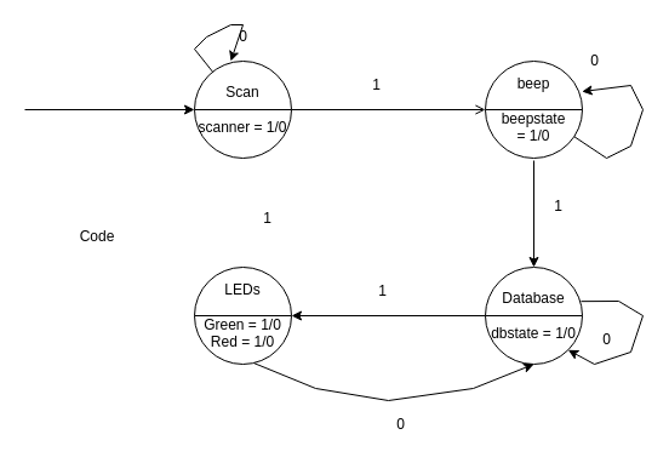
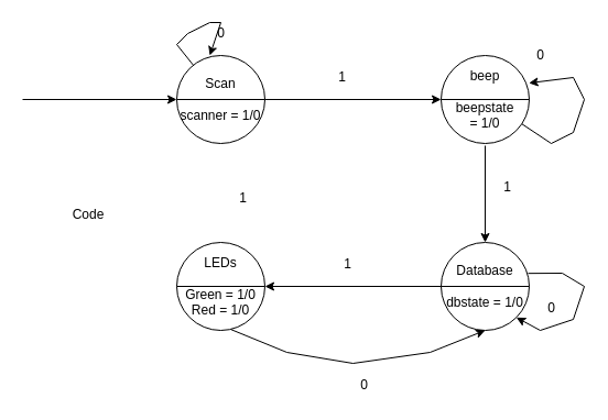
  <mxCell id="0" />
  <mxCell id="1" parent="0" />
  <mxCell id="2" value="Scan&lt;br&gt;&lt;br&gt;scanner = 1/0" style="shape=lineEllipse;perimeter=ellipsePerimeter;whiteSpace=wrap;html=1;backgroundOutline=1;" vertex="1" parent="1"><mxGeometry x="160" y="50" width="80" height="80" as="geometry" /></mxCell>
  <mxCell id="3" value="beep&lt;br&gt;&lt;br&gt;beepstate &lt;br&gt;= 1/0" style="shape=lineEllipse;perimeter=ellipsePerimeter;whiteSpace=wrap;html=1;backgroundOutline=1;" vertex="1" parent="1"><mxGeometry x="400" y="50" width="80" height="80" as="geometry" /></mxCell>
  <mxCell id="4" value="Database&lt;br&gt;&lt;br&gt;dbstate = 1/0" style="shape=lineEllipse;perimeter=ellipsePerimeter;whiteSpace=wrap;html=1;backgroundOutline=1;" vertex="1" parent="1"><mxGeometry x="400" y="220" width="80" height="80" as="geometry" /></mxCell>
  <mxCell id="5" value="LEDs&lt;br&gt;&lt;br&gt;Green = 1/0&lt;br&gt;Red = 1/0" style="shape=lineEllipse;perimeter=ellipsePerimeter;whiteSpace=wrap;html=1;backgroundOutline=1;" vertex="1" parent="1"><mxGeometry x="160" y="220" width="80" height="80" as="geometry" /></mxCell>
  <mxCell id="6" value="" style="endArrow=classic;html=1;rounded=0;entryX=0;entryY=0.5;entryDx=0;entryDy=0;" edge="1" parent="1" target="2"><mxGeometry width="50" height="50" relative="1" as="geometry"><mxPoint x="20" y="90" as="sourcePoint" /><mxPoint x="70" y="70" as="targetPoint" /></mxGeometry></mxCell>
  <mxCell id="7" value="Code" style="text;html=1;strokeColor=none;fillColor=none;align=center;verticalAlign=middle;whiteSpace=wrap;rounded=0;" vertex="1" parent="1"><mxGeometry x="50" y="180" width="60" height="30" as="geometry" /></mxCell>
- <mxCell id="8" value="" style="endArrow=open;html=1;rounded=0;exitX=1;exitY=0.5;exitDx=0;exitDy=0;entryX=0;entryY=0.5;entryDx=0;entryDy=0;" edge="1" parent="1" source="2" target="3"><mxGeometry width="50" height="50" relative="1" as="geometry"><mxPoint x="270" y="120" as="sourcePoint" /><mxPoint x="320" y="70" as="targetPoint" /></mxGeometry></mxCell>
+ <mxCell id="8" value="" style="endArrow=classic;html=1;rounded=0;exitX=1;exitY=0.5;exitDx=0;exitDy=0;entryX=0;entryY=0.5;entryDx=0;entryDy=0;" edge="1" parent="1" source="2" target="3"><mxGeometry width="50" height="50" relative="1" as="geometry"><mxPoint x="270" y="120" as="sourcePoint" /><mxPoint x="320" y="70" as="targetPoint" /></mxGeometry></mxCell>
  <mxCell id="9" value="1" style="text;html=1;align=center;verticalAlign=middle;resizable=0;points=[];autosize=1;strokeColor=none;fillColor=none;" vertex="1" parent="1"><mxGeometry x="300" y="60" width="20" height="20" as="geometry" /></mxCell>
  <mxCell id="10" value="0" style="text;html=1;align=center;verticalAlign=middle;resizable=0;points=[];autosize=1;strokeColor=none;fillColor=none;" vertex="1" parent="1"><mxGeometry x="190" y="20" width="20" height="20" as="geometry" /></mxCell>
  <mxCell id="11" value="" style="endArrow=classic;html=1;rounded=0;entryX=0.375;entryY=0;entryDx=0;entryDy=0;entryPerimeter=0;" edge="1" parent="1" source="2" target="2"><mxGeometry width="50" height="50" relative="1" as="geometry"><mxPoint x="120" y="70" as="sourcePoint" /><mxPoint x="170" y="20" as="targetPoint" /><Array as="points"><mxPoint x="160" y="40" /><mxPoint x="170" y="30" /><mxPoint x="190" y="20" /><mxPoint x="200" y="20" /></Array></mxGeometry></mxCell>
  <mxCell id="12" value="" style="endArrow=classic;html=1;rounded=0;entryX=0.5;entryY=0;entryDx=0;entryDy=0;" edge="1" parent="1" target="4"><mxGeometry width="50" height="50" relative="1" as="geometry"><mxPoint x="440" y="132" as="sourcePoint" /><mxPoint x="390" y="160" as="targetPoint" /></mxGeometry></mxCell>
  <mxCell id="13" value="1" style="text;html=1;align=center;verticalAlign=middle;resizable=0;points=[];autosize=1;strokeColor=none;fillColor=none;" vertex="1" parent="1"><mxGeometry x="450" y="160" width="20" height="20" as="geometry" /></mxCell>
  <mxCell id="14" value="0" style="text;html=1;align=center;verticalAlign=middle;resizable=0;points=[];autosize=1;strokeColor=none;fillColor=none;" vertex="1" parent="1"><mxGeometry x="480" y="40" width="20" height="20" as="geometry" /></mxCell>
  <mxCell id="15" value="" style="endArrow=classic;html=1;rounded=0;entryX=0.996;entryY=0.313;entryDx=0;entryDy=0;entryPerimeter=0;" edge="1" parent="1" source="3" target="3"><mxGeometry width="50" height="50" relative="1" as="geometry"><mxPoint x="390" y="20" as="sourcePoint" /><mxPoint x="540" y="60" as="targetPoint" /><Array as="points"><mxPoint x="500" y="130" /><mxPoint x="520" y="120" /><mxPoint x="530" y="90" /><mxPoint x="520" y="70" /></Array></mxGeometry></mxCell>
  <mxCell id="16" value="1" style="text;html=1;align=center;verticalAlign=middle;resizable=0;points=[];autosize=1;strokeColor=none;fillColor=none;" vertex="1" parent="1"><mxGeometry x="305" y="230" width="20" height="20" as="geometry" /></mxCell>
  <mxCell id="17" value="" style="endArrow=classic;html=1;rounded=0;exitX=0;exitY=0.5;exitDx=0;exitDy=0;entryX=1;entryY=0.5;entryDx=0;entryDy=0;" edge="1" parent="1" source="4" target="5"><mxGeometry width="50" height="50" relative="1" as="geometry"><mxPoint x="280" y="310" as="sourcePoint" /><mxPoint x="330" y="260" as="targetPoint" /></mxGeometry></mxCell>
  <mxCell id="18" value="1" style="text;html=1;align=center;verticalAlign=middle;resizable=0;points=[];autosize=1;strokeColor=none;fillColor=none;" vertex="1" parent="1"><mxGeometry x="210" y="170" width="20" height="20" as="geometry" /></mxCell>
  <mxCell id="19" value="" style="endArrow=classic;html=1;rounded=0;exitX=0.616;exitY=0.99;exitDx=0;exitDy=0;exitPerimeter=0;entryX=0.5;entryY=1;entryDx=0;entryDy=0;" edge="1" parent="1" source="5" target="4"><mxGeometry width="50" height="50" relative="1" as="geometry"><mxPoint x="390" y="380" as="sourcePoint" /><mxPoint x="440" y="330" as="targetPoint" /><Array as="points"><mxPoint x="260" y="320" /><mxPoint x="320" y="330" /><mxPoint x="390" y="320" /></Array></mxGeometry></mxCell>
  <mxCell id="20" value="0" style="text;html=1;align=center;verticalAlign=middle;resizable=0;points=[];autosize=1;strokeColor=none;fillColor=none;" vertex="1" parent="1"><mxGeometry x="320" y="340" width="20" height="20" as="geometry" /></mxCell>
  <mxCell id="21" value="0" style="text;html=1;align=center;verticalAlign=middle;resizable=0;points=[];autosize=1;strokeColor=none;fillColor=none;" vertex="1" parent="1"><mxGeometry x="490" y="270" width="20" height="20" as="geometry" /></mxCell>
  <mxCell id="22" value="" style="endArrow=classic;html=1;rounded=0;exitX=0.987;exitY=0.352;exitDx=0;exitDy=0;exitPerimeter=0;entryX=1;entryY=1;entryDx=0;entryDy=0;" edge="1" parent="1" source="4" target="4"><mxGeometry width="50" height="50" relative="1" as="geometry"><mxPoint x="500" y="280" as="sourcePoint" /><mxPoint x="490" y="300" as="targetPoint" /><Array as="points"><mxPoint x="510" y="248" /><mxPoint x="530" y="260" /><mxPoint x="520" y="290" /><mxPoint x="490" y="300" /></Array></mxGeometry></mxCell>
